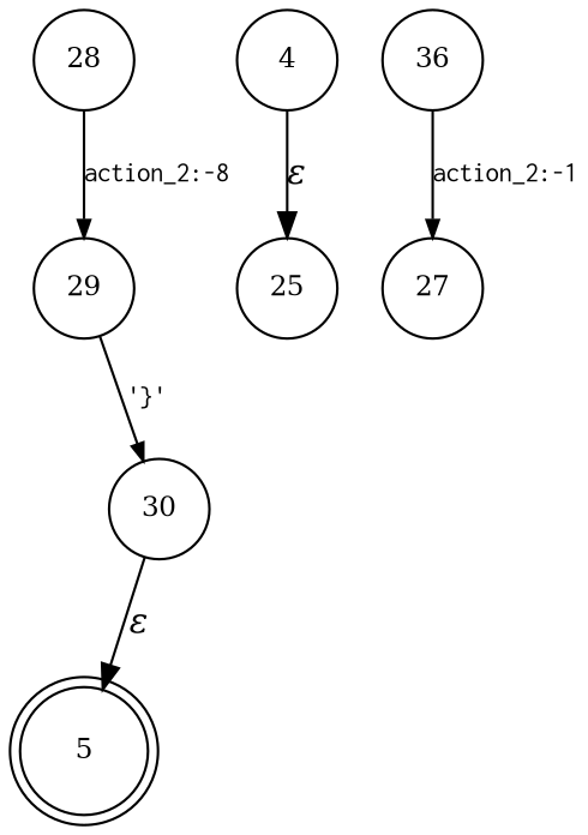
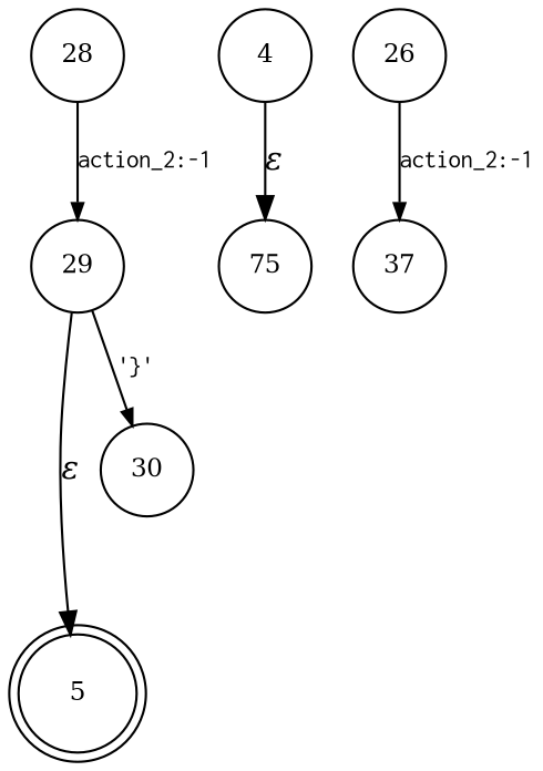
  digraph {
    rankdir=TB
    node [fixedsize=true fontsize=11 shape=circle peripheries=1]
    edge [fontname=Courier arrowhead=normal arrowsize=.7 fontsize=11]
    n1 [label=5 shape=doublecircle width=.6 peripheries=""]
    n2 [label=4 width=.55]
-   n3 [label=25 width=.55]
-   n4 [label=36 width=.55]
-   n5 [label=27 width=.55]
+   n3 [label=75 width=.55]
+   n4 [label=26 width=.55]
+   n5 [label=37 width=.55]
    n6 [label=28 width=.55]
    n7 [label=29 width=.55]
    n8 [label=30 width=.55]
    n2 -> n3 [fontname="Times-Italic" label="&epsilon;" arrowhead="" arrowsize="" fontsize=""]
    n4 -> n5 [label="action_2:-1"]
-   n6 -> n7 [label="action_2:-8"]
+   n6 -> n7 [label="action_2:-1"]
    n7 -> n8 [label="'}'"]
-   n8 -> n1 [fontname="Times-Italic" label="&epsilon;" arrowhead="" arrowsize="" fontsize=""]
+   n7 -> n1 [fontname="Times-Italic" label="&epsilon;" arrowhead="" arrowsize="" fontsize=""]
  }
